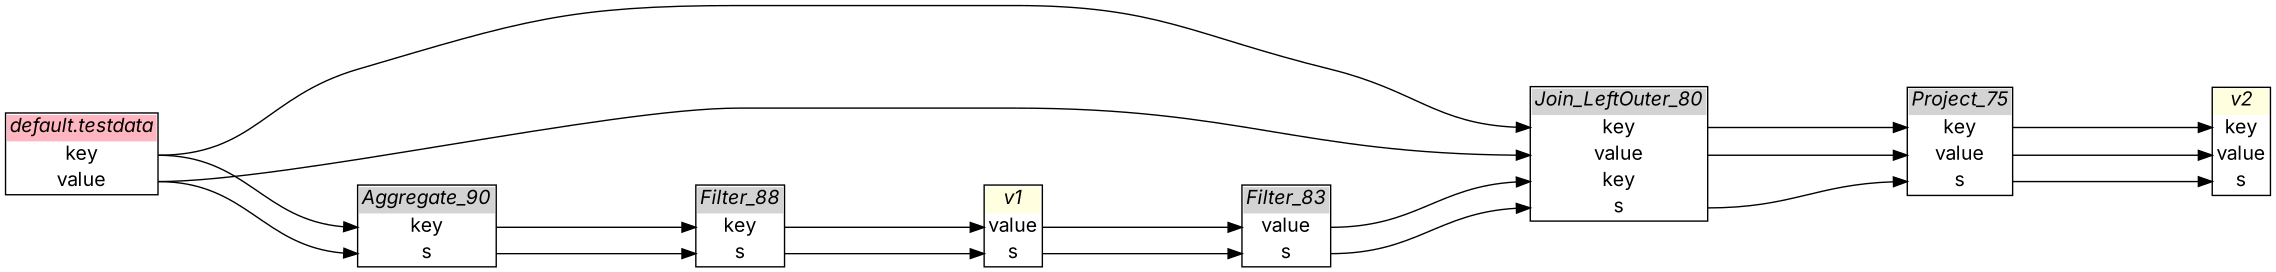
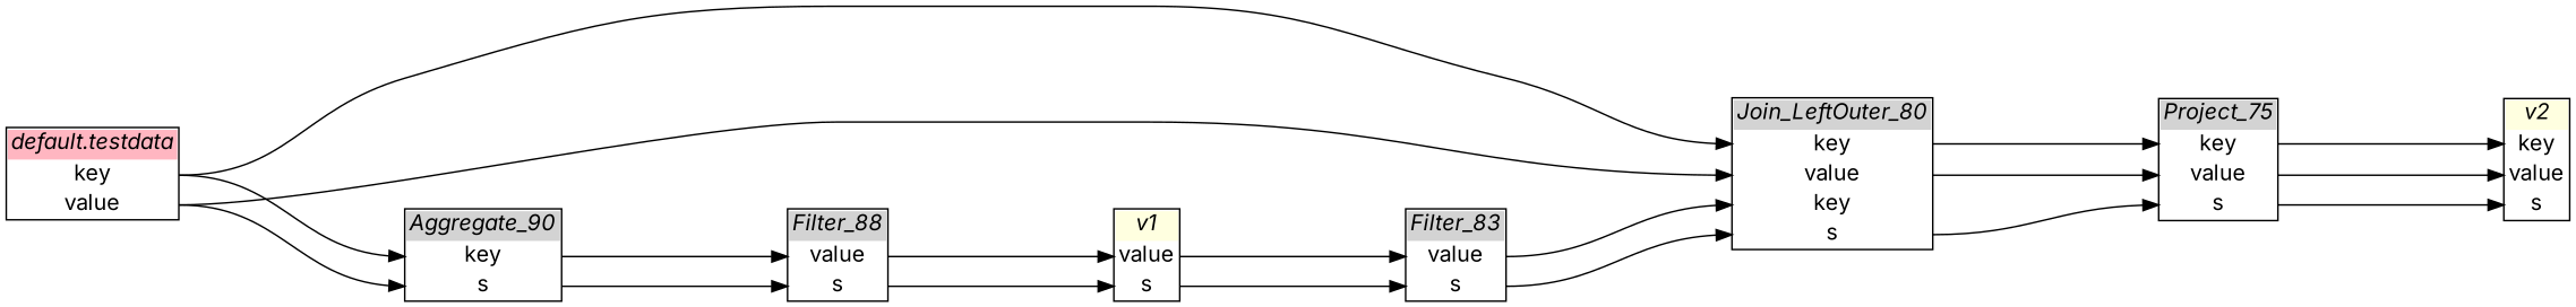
  digraph {
    fontname=Inter
    nodesep=0.5
    rankdir=LR
    ranksep=2
    node [fontname=Inter shape=plain]
    edge [fontname=Inter headport=0 tailport=0]
    n1 [label=< <table border="1" cellborder="0" cellspacing="0">   <tr><td bgcolor="lightgray"><i>Aggregate_90</i></td></tr>   <tr><td port="0">key</td></tr> <tr><td port="1">s</td></tr> </table>>]
-   n2 [label=< <table border="1" cellborder="0" cellspacing="0">   <tr><td bgcolor="lightgray"><i>Filter_88</i></td></tr>   <tr><td port="0">key</td></tr> <tr><td port="1">s</td></tr> </table>>]
+   n2 [label=< <table border="1" cellborder="0" cellspacing="0">   <tr><td bgcolor="lightgray"><i>Filter_88</i></td></tr>   <tr><td port="0">value</td></tr> <tr><td port="1">s</td></tr> </table>>]
    n3 [label=< <table border="1" cellborder="0" cellspacing="0">   <tr><td bgcolor="lightyellow"><i>v1</i></td></tr>   <tr><td port="0">value</td></tr> <tr><td port="1">s</td></tr> </table>>]
    n4 [label=< <table border="1" cellborder="0" cellspacing="0">   <tr><td bgcolor="lightgray"><i>Filter_83</i></td></tr>   <tr><td port="0">value</td></tr> <tr><td port="1">s</td></tr> </table>>]
    n5 [label=< <table border="1" cellborder="0" cellspacing="0">   <tr><td bgcolor="lightgray"><i>Join_LeftOuter_80</i></td></tr>   <tr><td port="0">key</td></tr> <tr><td port="1">value</td></tr> <tr><td port="2">key</td></tr> <tr><td port="3">s</td></tr> </table>>]
    n6 [label=< <table border="1" cellborder="0" cellspacing="0">   <tr><td bgcolor="lightgray"><i>Project_75</i></td></tr>   <tr><td port="0">key</td></tr> <tr><td port="1">value</td></tr> <tr><td port="2">s</td></tr> </table>>]
    n7 [label=< <table border="1" cellborder="0" cellspacing="0">   <tr><td bgcolor="lightyellow"><i>v2</i></td></tr>   <tr><td port="0">key</td></tr> <tr><td port="1">value</td></tr> <tr><td port="2">s</td></tr> </table>>]
    n8 [label=< <table border="1" cellborder="0" cellspacing="0">   <tr><td bgcolor="lightpink"><i>default.testdata</i></td></tr>   <tr><td port="0">key</td></tr> <tr><td port="1">value</td></tr> </table>>]
    n1 -> n2
    n1 -> n2 [headport=1 tailport=1]
    n2 -> n3
    n2 -> n3 [headport=1 tailport=1]
    n3 -> n4
    n3 -> n4 [headport=1 tailport=1]
    n4 -> n5 [headport=2]
    n4 -> n5 [headport=3 tailport=1]
    n5 -> n6
    n5 -> n6 [headport=1 tailport=1]
    n5 -> n6 [headport=2 tailport=3]
    n6 -> n7
    n6 -> n7 [headport=1 tailport=1]
    n6 -> n7 [headport=2 tailport=2]
    n8 -> n1
    n8 -> n1 [headport=1 tailport=1]
    n8 -> n5
    n8 -> n5 [headport=1 tailport=1]
  }
